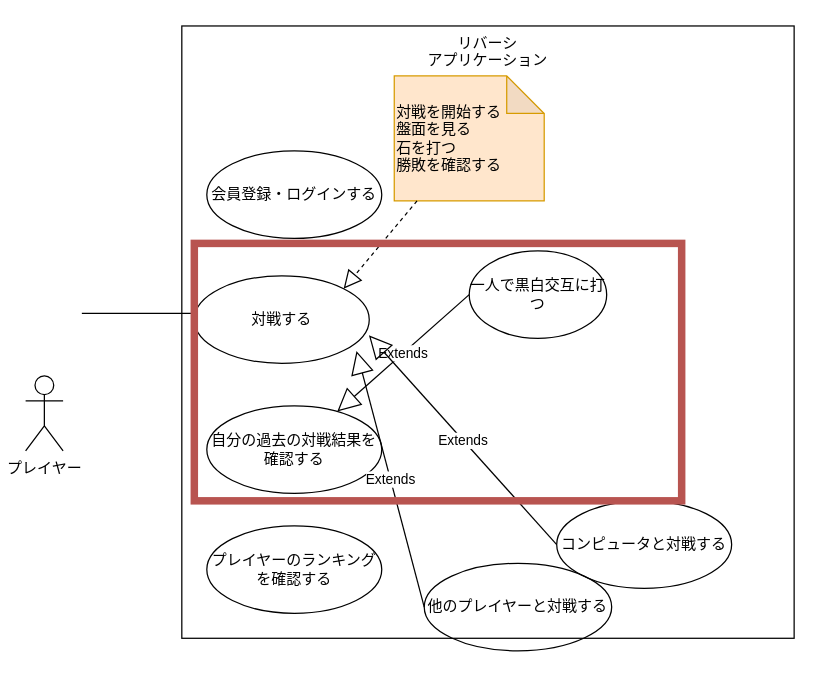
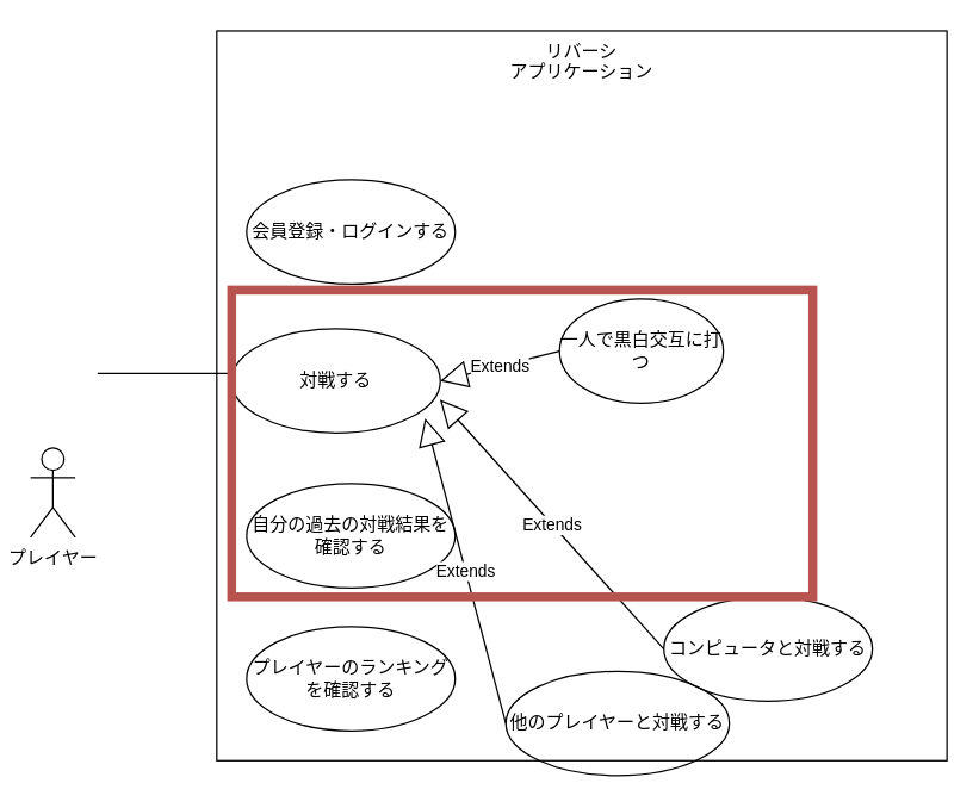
  <mxCell id="0" />
  <mxCell id="1" parent="0" />
  <mxCell id="2" value="プレイヤー" style="shape=umlActor;verticalLabelPosition=bottom;verticalAlign=top;html=1;" vertex="1" parent="1"><mxGeometry x="20" y="300" width="30" height="60" as="geometry" /></mxCell>
  <mxCell id="3" value="リバーシ&lt;br&gt;アプリケーション" style="whiteSpace=wrap;html=1;aspect=fixed;fillColor=none;verticalAlign=top;" vertex="1" parent="1"><mxGeometry x="145" y="20" width="490" height="490" as="geometry" /></mxCell>
  <mxCell id="4" value="対戦する" style="ellipse;whiteSpace=wrap;html=1;fillColor=none;" vertex="1" parent="1"><mxGeometry x="155" y="220" width="140" height="70" as="geometry" /></mxCell>
  <mxCell id="5" value="" style="line;strokeWidth=1;fillColor=none;align=left;verticalAlign=middle;spacingTop=-1;spacingLeft=3;spacingRight=3;rotatable=0;labelPosition=right;points=[];portConstraint=eastwest;strokeColor=inherit;" vertex="1" parent="1"><mxGeometry x="65" y="246" width="90" height="8" as="geometry" /></mxCell>
- <mxCell id="6" value="対戦を開始する&lt;br&gt;盤面を見る&lt;br&gt;石を打つ&lt;br&gt;&lt;div style=&quot;&quot;&gt;&lt;span style=&quot;background-color: initial;&quot;&gt;勝敗を確認する&lt;/span&gt;&lt;/div&gt;" style="shape=note;whiteSpace=wrap;html=1;backgroundOutline=1;darkOpacity=0.05;fillColor=#ffe6cc;align=left;strokeColor=#d79b00;" vertex="1" parent="1"><mxGeometry x="315" y="60" width="120" height="100" as="geometry" /></mxCell>
  <mxCell id="7" value="自分の過去の対戦結果を確認する" style="ellipse;whiteSpace=wrap;html=1;fillColor=none;" vertex="1" parent="1"><mxGeometry x="165" y="324" width="140" height="70" as="geometry" /></mxCell>
  <mxCell id="8" value="会員登録・ログインする" style="ellipse;whiteSpace=wrap;html=1;fillColor=none;" vertex="1" parent="1"><mxGeometry x="165" y="120" width="140" height="70" as="geometry" /></mxCell>
  <mxCell id="9" value="一人で黒白交互に打つ" style="ellipse;whiteSpace=wrap;html=1;fillColor=none;" vertex="1" parent="1"><mxGeometry x="375" y="200" width="110" height="70" as="geometry" /></mxCell>
  <mxCell id="10" value="コンピュータと対戦する" style="ellipse;whiteSpace=wrap;html=1;fillColor=none;" vertex="1" parent="1"><mxGeometry x="445" y="400" width="140" height="70" as="geometry" /></mxCell>
  <mxCell id="11" value="他のプレイヤーと対戦する" style="ellipse;whiteSpace=wrap;html=1;fillColor=none;" vertex="1" parent="1"><mxGeometry x="339" y="450" width="150" height="70" as="geometry" /></mxCell>
  <mxCell id="12" value="プレイヤーのランキングを確認する" style="ellipse;whiteSpace=wrap;html=1;fillColor=none;" vertex="1" parent="1"><mxGeometry x="165" y="420" width="140" height="70" as="geometry" /></mxCell>
- <mxCell id="13" value="Extends" style="endArrow=block;endSize=16;endFill=0;html=1;exitX=0;exitY=0.5;exitDx=0;exitDy=0;" edge="1" parent="1" source="9" target="7"><mxGeometry width="160" relative="1" as="geometry"><mxPoint x="285" y="280" as="sourcePoint" /><mxPoint x="445" y="280" as="targetPoint" /></mxGeometry></mxCell>
+ <mxCell id="13" value="Extends" style="endArrow=block;endSize=16;endFill=0;html=1;entryX=1;entryY=0.5;entryDx=0;entryDy=0;exitX=0;exitY=0.5;exitDx=0;exitDy=0;" edge="1" parent="1" source="9" target="4"><mxGeometry width="160" relative="1" as="geometry"><mxPoint x="285" y="280" as="sourcePoint" /><mxPoint x="445" y="280" as="targetPoint" /></mxGeometry></mxCell>
  <mxCell id="14" value="Extends" style="endArrow=block;endSize=16;endFill=0;html=1;entryX=0.998;entryY=0.68;entryDx=0;entryDy=0;exitX=0;exitY=0.5;exitDx=0;exitDy=0;entryPerimeter=0;" edge="1" parent="1" source="10" target="4"><mxGeometry width="160" relative="1" as="geometry"><mxPoint x="385" y="245" as="sourcePoint" /><mxPoint x="305" y="265" as="targetPoint" /></mxGeometry></mxCell>
  <mxCell id="15" value="Extends" style="endArrow=block;endSize=16;endFill=0;html=1;exitX=0;exitY=0.5;exitDx=0;exitDy=0;entryX=0.927;entryY=0.859;entryDx=0;entryDy=0;entryPerimeter=0;" edge="1" parent="1" source="11" target="4"><mxGeometry width="160" relative="1" as="geometry"><mxPoint x="395" y="255" as="sourcePoint" /><mxPoint x="295" y="260" as="targetPoint" /></mxGeometry></mxCell>
- <mxCell id="16" value="" style="endArrow=block;dashed=1;endFill=0;endSize=12;html=1;entryX=1;entryY=0;entryDx=0;entryDy=0;" edge="1" parent="1" source="6" target="4"><mxGeometry width="160" relative="1" as="geometry"><mxPoint x="175" y="270" as="sourcePoint" /><mxPoint x="335" y="270" as="targetPoint" /></mxGeometry></mxCell>
  <mxCell id="17" value="" style="rounded=0;whiteSpace=wrap;html=1;fillColor=none;strokeColor=#b85450;strokeWidth=6;" vertex="1" parent="1"><mxGeometry x="155" y="194" width="390" height="206" as="geometry" /></mxCell>
